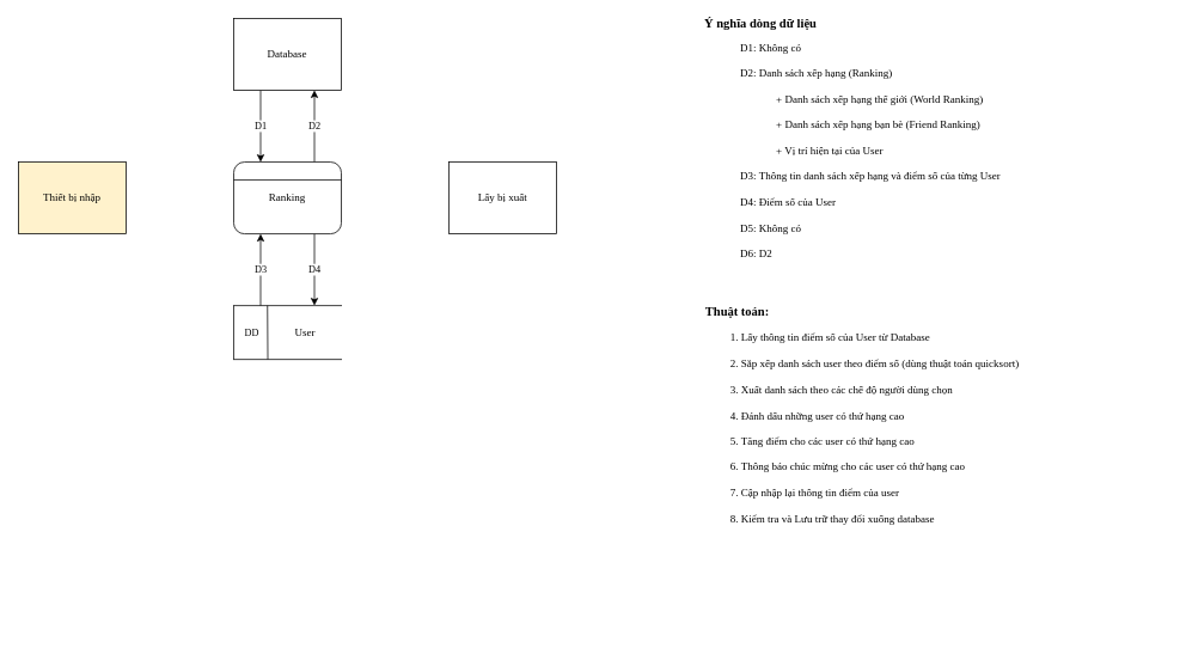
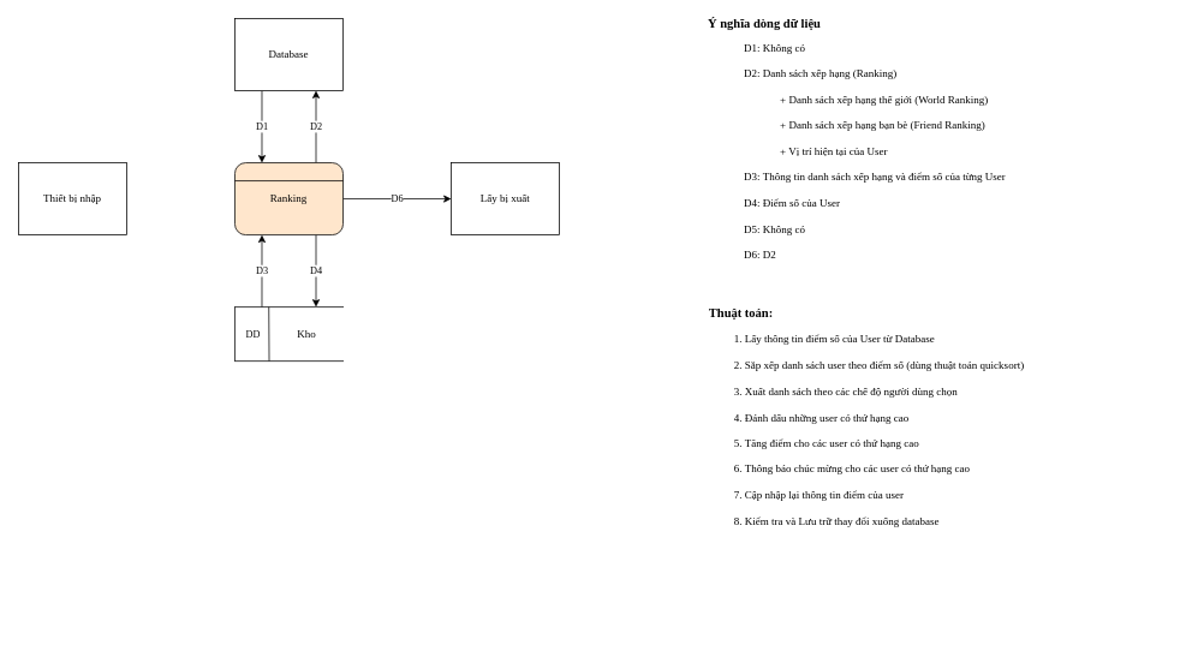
  <mxCell id="0" />
  <mxCell id="1" parent="0" />
  <mxCell id="2" value="D1" style="edgeStyle=orthogonalEdgeStyle;rounded=0;orthogonalLoop=1;jettySize=auto;html=1;exitX=0.25;exitY=1;exitDx=0;exitDy=0;entryX=0.25;entryY=0;entryDx=0;entryDy=0;fontFamily=Verdana;" edge="1" parent="1" source="3" target="7"><mxGeometry relative="1" as="geometry" /></mxCell>
  <mxCell id="3" value="Database" style="rounded=0;whiteSpace=wrap;html=1;fontStyle=0;fontFamily=Verdana;" vertex="1" parent="1"><mxGeometry x="260" y="20" width="120" height="80" as="geometry" /></mxCell>
  <mxCell id="4" value="D2" style="edgeStyle=orthogonalEdgeStyle;rounded=0;orthogonalLoop=1;jettySize=auto;html=1;exitX=0.75;exitY=0;exitDx=0;exitDy=0;entryX=0.75;entryY=1;entryDx=0;entryDy=0;fontFamily=Verdana;" edge="1" parent="1" source="7" target="3"><mxGeometry relative="1" as="geometry" /></mxCell>
+ <mxCell id="5" value="D6" style="edgeStyle=orthogonalEdgeStyle;rounded=0;orthogonalLoop=1;jettySize=auto;html=1;exitX=1;exitY=0.5;exitDx=0;exitDy=0;entryX=0;entryY=0.5;entryDx=0;entryDy=0;fontFamily=Verdana;" edge="1" parent="1" source="7" target="10"><mxGeometry relative="1" as="geometry" /></mxCell>
  <mxCell id="6" value="D4" style="edgeStyle=orthogonalEdgeStyle;rounded=0;orthogonalLoop=1;jettySize=auto;html=1;exitX=0.75;exitY=1;exitDx=0;exitDy=0;entryX=0.75;entryY=0;entryDx=0;entryDy=0;fontFamily=Verdana;" edge="1" parent="1" source="7" target="12"><mxGeometry relative="1" as="geometry" /></mxCell>
- <mxCell id="7" value="Ranking" style="rounded=1;whiteSpace=wrap;html=1;container=1;fontFamily=Verdana;" vertex="1" parent="1"><mxGeometry x="260" y="180" width="120" height="80" as="geometry" /></mxCell>
+ <mxCell id="7" value="Ranking" style="rounded=1;whiteSpace=wrap;html=1;container=1;fontFamily=Verdana;fillColor=#ffe6cc;" vertex="1" parent="1"><mxGeometry x="260" y="180" width="120" height="80" as="geometry" /></mxCell>
  <mxCell id="8" value="" style="endArrow=none;html=1;exitX=0;exitY=0.25;exitDx=0;exitDy=0;entryX=1;entryY=0.25;entryDx=0;entryDy=0;fontFamily=Verdana;" edge="1" parent="1" source="7" target="7"><mxGeometry width="50" height="50" relative="1" as="geometry"><mxPoint x="340" y="180" as="sourcePoint" /><mxPoint x="390" y="130" as="targetPoint" /></mxGeometry></mxCell>
- <mxCell id="9" value="Thiết bị nhập" style="rounded=0;whiteSpace=wrap;html=1;fontStyle=0;fontFamily=Verdana;fillColor=#fff2cc;" vertex="1" parent="1"><mxGeometry x="20" y="180" width="120" height="80" as="geometry" /></mxCell>
+ <mxCell id="9" value="Thiết bị nhập" style="rounded=0;whiteSpace=wrap;html=1;fontStyle=0;fontFamily=Verdana;" vertex="1" parent="1"><mxGeometry x="20" y="180" width="120" height="80" as="geometry" /></mxCell>
  <mxCell id="10" value="Lấy bị xuất" style="rounded=0;whiteSpace=wrap;html=1;fontStyle=0;fontFamily=Verdana;" vertex="1" parent="1"><mxGeometry x="500" y="180" width="120" height="80" as="geometry" /></mxCell>
  <mxCell id="11" value="" style="group;align=center;fontFamily=Verdana;" vertex="1" connectable="0" parent="1"><mxGeometry x="260" y="340" width="120" height="60" as="geometry" /></mxCell>
- <mxCell id="12" value="&lt;blockquote style=&quot;margin: 0 0 0 40px ; border: none ; padding: 0px&quot;&gt;User&lt;/blockquote&gt;" style="shape=partialRectangle;whiteSpace=wrap;html=1;left=0;right=0;fillColor=none;fontFamily=Verdana;" vertex="1" parent="11"><mxGeometry width="120" height="60" as="geometry" /></mxCell>
+ <mxCell id="12" value="&lt;blockquote style=&quot;margin: 0 0 0 40px ; border: none ; padding: 0px&quot;&gt;Kho&lt;/blockquote&gt;" style="shape=partialRectangle;whiteSpace=wrap;html=1;left=0;right=0;fillColor=none;fontFamily=Verdana;" vertex="1" parent="11"><mxGeometry width="120" height="60" as="geometry" /></mxCell>
  <mxCell id="13" value="" style="endArrow=none;html=1;exitX=0;exitY=1;exitDx=0;exitDy=0;entryX=0;entryY=0;entryDx=0;entryDy=0;fontFamily=Verdana;" edge="1" parent="11" source="12" target="12"><mxGeometry width="50" height="50" relative="1" as="geometry"><mxPoint x="80" y="-70" as="sourcePoint" /><mxPoint x="130" y="-120" as="targetPoint" /></mxGeometry></mxCell>
  <mxCell id="14" value="DD" style="endArrow=none;html=1;exitX=0.317;exitY=1;exitDx=0;exitDy=0;exitPerimeter=0;entryX=0.314;entryY=0.001;entryDx=0;entryDy=0;entryPerimeter=0;fontFamily=Verdana;" edge="1" parent="11" source="12" target="12"><mxGeometry x="0.005" y="18" width="50" height="50" relative="1" as="geometry"><mxPoint x="80" y="-70" as="sourcePoint" /><mxPoint x="60" y="-20" as="targetPoint" /><mxPoint as="offset" /></mxGeometry></mxCell>
  <mxCell id="15" value="D3" style="edgeStyle=orthogonalEdgeStyle;rounded=0;orthogonalLoop=1;jettySize=auto;html=1;exitX=0.25;exitY=0;exitDx=0;exitDy=0;entryX=0.25;entryY=1;entryDx=0;entryDy=0;fontFamily=Verdana;" edge="1" parent="1" source="12" target="7"><mxGeometry relative="1" as="geometry" /></mxCell>
  <mxCell id="16" value="&lt;h1 style=&quot;font-size: 14px&quot;&gt;Ý nghĩa dòng dữ liệu&lt;/h1&gt;&lt;blockquote style=&quot;margin: 0 0 0 40px ; border: none ; padding: 0px&quot;&gt;&lt;div&gt;D1: Không có&lt;/div&gt;&lt;div&gt;&lt;br&gt;&lt;/div&gt;&lt;/blockquote&gt;&lt;blockquote style=&quot;margin: 0 0 0 40px ; border: none ; padding: 0px&quot;&gt;&lt;div&gt;D2: Danh sách xếp hạng (Ranking)&lt;/div&gt;&lt;/blockquote&gt;&lt;blockquote style=&quot;margin: 0 0 0 40px ; border: none ; padding: 0px&quot;&gt;&lt;blockquote style=&quot;margin: 0 0 0 40px ; border: none ; padding: 0px&quot;&gt;&lt;div&gt;&lt;br&gt;&lt;/div&gt;&lt;div&gt;+ Danh sách xếp hạng thế giới (World Ranking)&lt;/div&gt;&lt;div&gt;&lt;br&gt;&lt;/div&gt;&lt;div&gt;+ Danh sách xếp hạng bạn bè (Friend Ranking)&lt;/div&gt;&lt;div&gt;&lt;br&gt;&lt;/div&gt;&lt;div&gt;+ Vị trí hiện tại của User&lt;/div&gt;&lt;/blockquote&gt;&lt;/blockquote&gt;&lt;blockquote style=&quot;margin: 0 0 0 40px ; border: none ; padding: 0px&quot;&gt;&lt;div&gt;&lt;br&gt;&lt;/div&gt;&lt;div&gt;D3: Thông tin danh sách xếp hạng và điểm số của từng User&lt;/div&gt;&lt;div&gt;&lt;br&gt;&lt;/div&gt;&lt;div&gt;D4: Điểm số của User&lt;/div&gt;&lt;div&gt;&lt;br&gt;&lt;/div&gt;&lt;div&gt;D5: Không có&lt;/div&gt;&lt;div&gt;&lt;br&gt;&lt;/div&gt;&lt;div&gt;D6: D2&lt;/div&gt;&lt;/blockquote&gt;&lt;div&gt;&amp;nbsp;&lt;/div&gt;" style="text;html=1;strokeColor=none;fillColor=none;spacing=5;spacingTop=-20;whiteSpace=wrap;overflow=hidden;rounded=0;fontFamily=Verdana;align=left;" vertex="1" parent="1"><mxGeometry x="780" y="20" width="520" height="330" as="geometry" /></mxCell>
  <mxCell id="17" value="&lt;h1 style=&quot;font-size: 14px&quot;&gt;Thuật toán:&lt;/h1&gt;&lt;div&gt;&lt;ol&gt;&lt;li&gt;Lấy thông tin điểm số của User từ Database&lt;/li&gt;&lt;br&gt;&lt;li&gt;Sắp xếp danh sách user theo điểm số (dùng thuật toán quicksort)&lt;/li&gt;&lt;br&gt;&lt;li&gt;Xuất danh sách theo các chế độ người dùng chọn&lt;/li&gt;&lt;br&gt;&lt;li&gt;Đánh dấu những user có thứ hạng cao&lt;/li&gt;&lt;br&gt;&lt;li&gt;Tăng điểm cho các user có thứ hạng cao&lt;/li&gt;&lt;br&gt;&lt;li&gt;Thông báo chúc mừng cho các user có thứ hạng cao&lt;/li&gt;&lt;br&gt;&lt;li&gt;Cập nhập lại thông tin điểm của user&lt;/li&gt;&lt;br&gt;&lt;li&gt;Kiểm tra và Lưu trữ thay đổi xuống database&lt;br&gt;&lt;/li&gt;&lt;/ol&gt;&lt;/div&gt;" style="text;html=1;strokeColor=none;fillColor=none;spacing=6;spacingTop=-20;whiteSpace=wrap;overflow=hidden;rounded=0;fontFamily=Verdana;align=left;spacingBottom=0;spacingLeft=0;horizontal=1;" vertex="1" parent="1"><mxGeometry x="780" y="340" width="360" height="360" as="geometry" /></mxCell>
